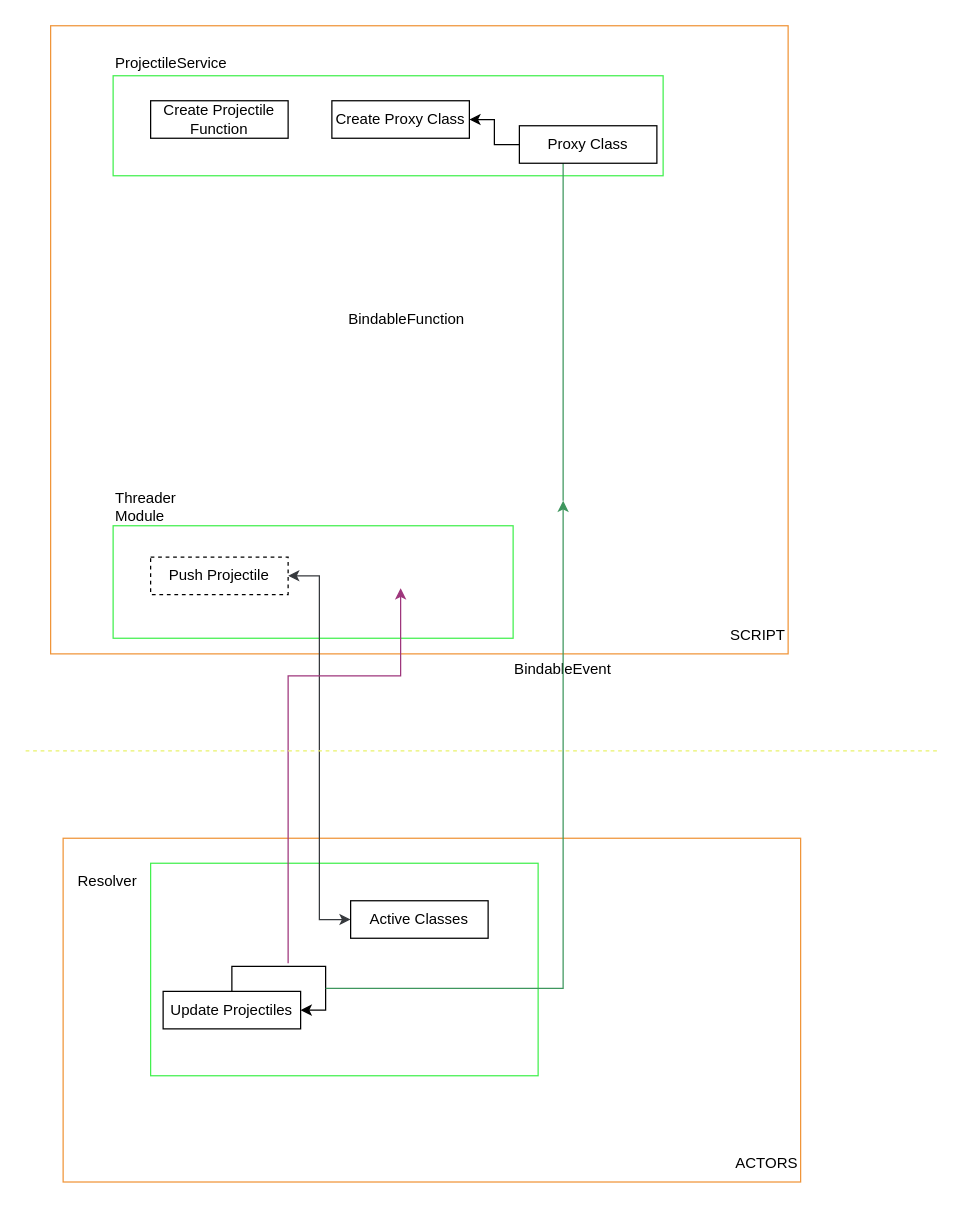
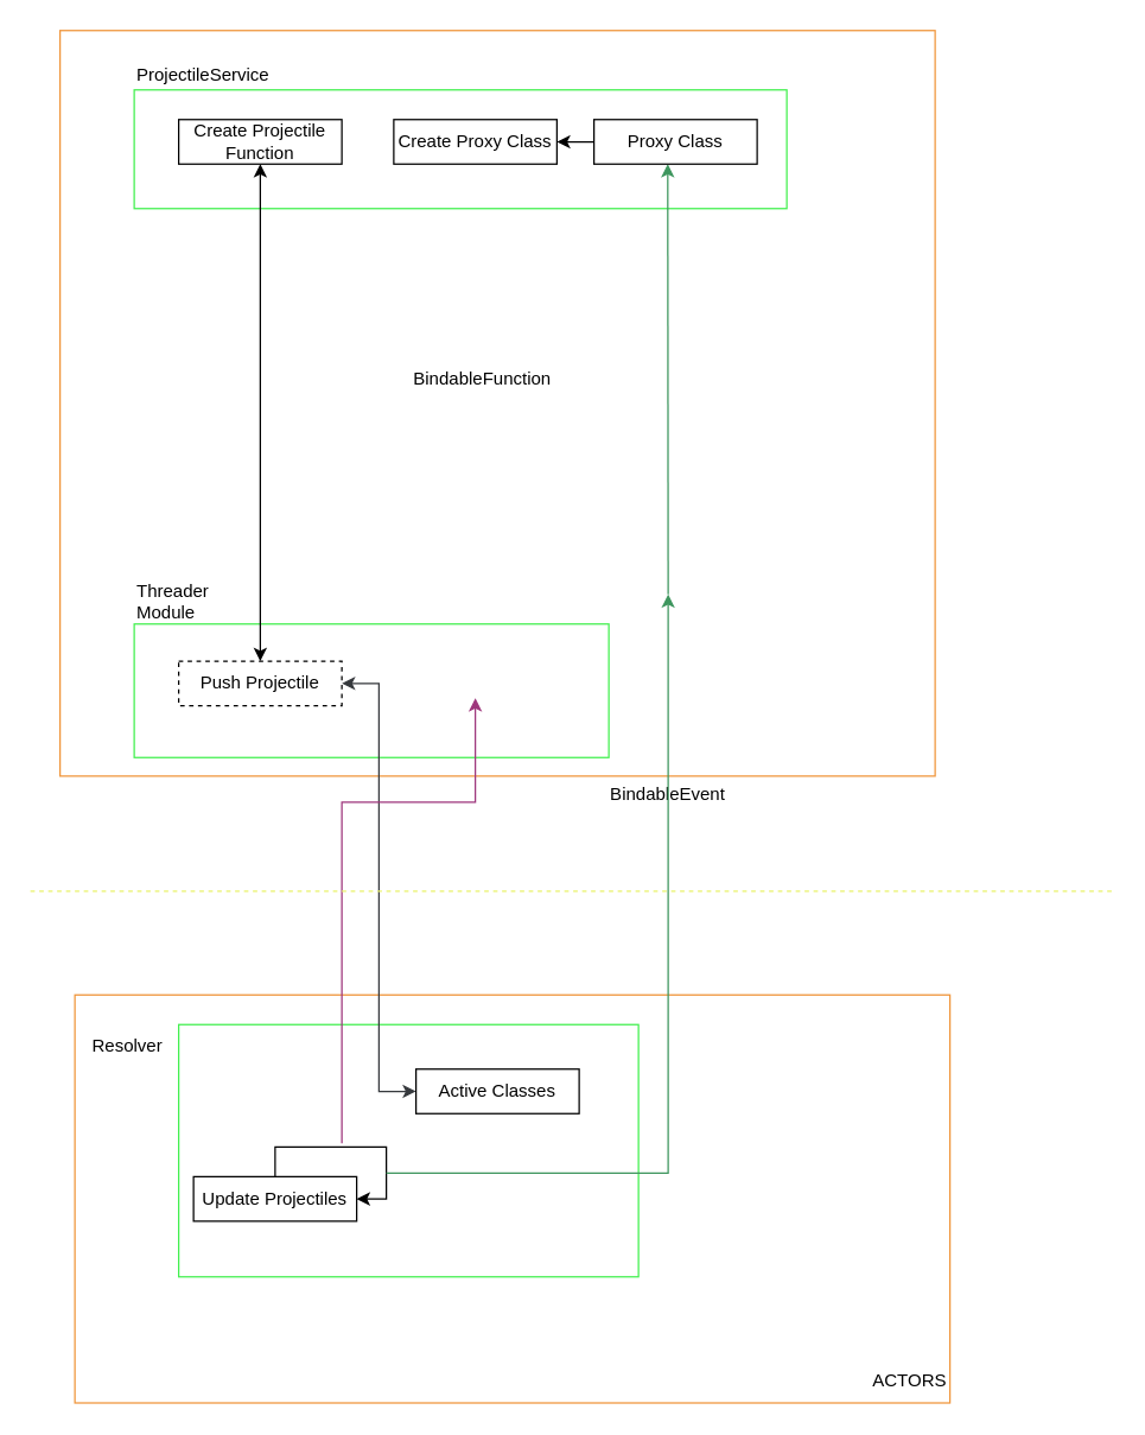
  <mxCell id="0" />
  <mxCell id="1" parent="0" />
  <mxCell id="2" value="" style="rounded=0;whiteSpace=wrap;html=1;strokeColor=#F0953A;fillColor=none;" vertex="1" parent="1"><mxGeometry x="50" y="670" width="590" height="275" as="geometry" /></mxCell>
  <mxCell id="3" value="" style="rounded=0;whiteSpace=wrap;html=1;strokeColor=#F0953A;fillColor=none;" vertex="1" parent="1"><mxGeometry x="40" y="20" width="590" height="502.5" as="geometry" /></mxCell>
  <mxCell id="4" value="" style="whiteSpace=wrap;html=1;fillColor=none;strokeColor=#43F04F;" vertex="1" parent="1"><mxGeometry x="120" y="690" width="310" height="170" as="geometry" /></mxCell>
  <mxCell id="5" value="" style="whiteSpace=wrap;html=1;fillColor=none;strokeColor=#43F04F;" vertex="1" parent="1"><mxGeometry x="90" y="60" width="440" height="80" as="geometry" /></mxCell>
  <mxCell id="6" value="" style="whiteSpace=wrap;html=1;fillColor=none;strokeColor=#43F04F;" vertex="1" parent="1"><mxGeometry x="90" y="420" width="320" height="90" as="geometry" /></mxCell>
+ <mxCell id="7" style="edgeStyle=orthogonalEdgeStyle;rounded=0;orthogonalLoop=1;jettySize=auto;html=1;entryX=0.5;entryY=0;entryDx=0;entryDy=0;startArrow=classic;startFill=1;" edge="1" parent="1" source="8" target="12"><mxGeometry relative="1" as="geometry" /></mxCell>
  <mxCell id="8" value="Create Projectile Function" style="rounded=0;whiteSpace=wrap;html=1;" vertex="1" parent="1"><mxGeometry x="120" y="80" width="110" height="30" as="geometry" /></mxCell>
  <mxCell id="9" value="ProjectileService" style="text;html=1;strokeColor=none;fillColor=none;align=left;verticalAlign=middle;whiteSpace=wrap;rounded=0;" vertex="1" parent="1"><mxGeometry x="90" y="40" width="170" height="20" as="geometry" /></mxCell>
  <mxCell id="10" value="Threader Module" style="text;html=1;strokeColor=none;fillColor=none;align=left;verticalAlign=middle;whiteSpace=wrap;rounded=0;" vertex="1" parent="1"><mxGeometry x="90" y="390" width="60" height="30" as="geometry" /></mxCell>
  <mxCell id="11" style="edgeStyle=orthogonalEdgeStyle;rounded=0;orthogonalLoop=1;jettySize=auto;html=1;entryX=0;entryY=0.5;entryDx=0;entryDy=0;startArrow=classic;startFill=1;fillColor=#eeeeee;strokeColor=#36393d;" edge="1" parent="1" source="12" target="16"><mxGeometry relative="1" as="geometry" /></mxCell>
  <mxCell id="12" value="Push Projectile" style="rounded=0;whiteSpace=wrap;html=1;dashed=1;" vertex="1" parent="1"><mxGeometry x="120" y="445" width="110" height="30" as="geometry" /></mxCell>
  <mxCell id="13" style="edgeStyle=orthogonalEdgeStyle;rounded=0;orthogonalLoop=1;jettySize=auto;html=1;startArrow=classic;startFill=1;fillColor=#ffcc99;strokeColor=#9E367C;endArrow=none;endFill=0;" edge="1" parent="1"><mxGeometry relative="1" as="geometry"><mxPoint x="230" y="770" as="targetPoint" /><mxPoint x="320" y="470" as="sourcePoint" /><Array as="points"><mxPoint x="320" y="540" /><mxPoint x="230" y="540" /></Array></mxGeometry></mxCell>
  <mxCell id="14" style="edgeStyle=orthogonalEdgeStyle;rounded=0;orthogonalLoop=1;jettySize=auto;html=1;entryX=0;entryY=0.5;entryDx=0;entryDy=0;startArrow=classic;startFill=1;endArrow=none;endFill=0;" edge="1" parent="1" source="15" target="24"><mxGeometry relative="1" as="geometry" /></mxCell>
  <mxCell id="15" value="Create Proxy Class" style="rounded=0;whiteSpace=wrap;html=1;" vertex="1" parent="1"><mxGeometry x="265" y="80" width="110" height="30" as="geometry" /></mxCell>
  <mxCell id="16" value="Active Classes" style="rounded=0;whiteSpace=wrap;html=1;" vertex="1" parent="1"><mxGeometry x="280" y="720" width="110" height="30" as="geometry" /></mxCell>
  <mxCell id="17" value="Update Projectiles" style="rounded=0;whiteSpace=wrap;html=1;" vertex="1" parent="1"><mxGeometry x="130" y="792.5" width="110" height="30" as="geometry" /></mxCell>
  <mxCell id="18" style="edgeStyle=orthogonalEdgeStyle;rounded=0;orthogonalLoop=1;jettySize=auto;html=1;entryX=1;entryY=0.5;entryDx=0;entryDy=0;startArrow=none;startFill=0;" edge="1" parent="1" source="17" target="17"><mxGeometry relative="1" as="geometry" /></mxCell>
  <mxCell id="19" value="BindableFunction" style="text;html=1;strokeColor=none;fillColor=none;align=center;verticalAlign=middle;whiteSpace=wrap;rounded=0;" vertex="1" parent="1"><mxGeometry x="275" y="240" width="100" height="30" as="geometry" /></mxCell>
  <mxCell id="20" value="" style="edgeStyle=orthogonalEdgeStyle;rounded=0;orthogonalLoop=1;jettySize=auto;html=1;startArrow=classic;startFill=1;fillColor=#eeeeee;strokeColor=#3E965E;endArrow=none;endFill=0;exitX=0.452;exitY=0.997;exitDx=0;exitDy=0;exitPerimeter=0;" edge="1" parent="1" source="24"><mxGeometry relative="1" as="geometry"><mxPoint x="450" y="400" as="targetPoint" /><mxPoint x="347.5" y="110" as="sourcePoint" /><Array as="points"><mxPoint x="450" y="110" /></Array></mxGeometry></mxCell>
  <mxCell id="21" value="BindableEvent" style="text;html=1;strokeColor=none;fillColor=none;align=center;verticalAlign=middle;whiteSpace=wrap;rounded=0;" vertex="1" parent="1"><mxGeometry x="400" y="520" width="100" height="30" as="geometry" /></mxCell>
  <mxCell id="22" value="Resolver" style="text;html=1;strokeColor=none;fillColor=none;align=left;verticalAlign=middle;whiteSpace=wrap;rounded=0;" vertex="1" parent="1"><mxGeometry x="60" y="690" width="60" height="30" as="geometry" /></mxCell>
  <mxCell id="23" value="" style="edgeStyle=orthogonalEdgeStyle;rounded=0;orthogonalLoop=1;jettySize=auto;html=1;startArrow=classic;startFill=1;fillColor=#eeeeee;strokeColor=#3E965E;endArrow=none;endFill=0;" edge="1" parent="1"><mxGeometry relative="1" as="geometry"><mxPoint x="260" y="790" as="targetPoint" /><mxPoint x="450" y="400" as="sourcePoint" /><Array as="points"><mxPoint x="450" y="790" /></Array></mxGeometry></mxCell>
- <mxCell id="24" value="Proxy Class" style="rounded=0;whiteSpace=wrap;html=1;" vertex="1" parent="1"><mxGeometry x="415" y="100" width="110" height="30" as="geometry" /></mxCell>
+ <mxCell id="24" value="Proxy Class" style="rounded=0;whiteSpace=wrap;html=1;" vertex="1" parent="1"><mxGeometry x="400" y="80" width="110" height="30" as="geometry" /></mxCell>
  <mxCell id="25" value="ACTORS" style="text;html=1;strokeColor=none;fillColor=none;align=right;verticalAlign=middle;whiteSpace=wrap;rounded=0;" vertex="1" parent="1"><mxGeometry x="580" y="915" width="60" height="30" as="geometry" /></mxCell>
- <mxCell id="26" value="SCRIPT" style="text;html=1;strokeColor=none;fillColor=none;align=right;verticalAlign=middle;whiteSpace=wrap;rounded=0;" vertex="1" parent="1"><mxGeometry x="570" y="492.5" width="60" height="30" as="geometry" /></mxCell>
  <mxCell id="27" value="" style="endArrow=none;dashed=1;html=1;rounded=0;strokeColor=#E9F26B;" edge="1" parent="1"><mxGeometry width="50" height="50" relative="1" as="geometry"><mxPoint x="20" y="600" as="sourcePoint" /><mxPoint x="750" y="600" as="targetPoint" /></mxGeometry></mxCell>
